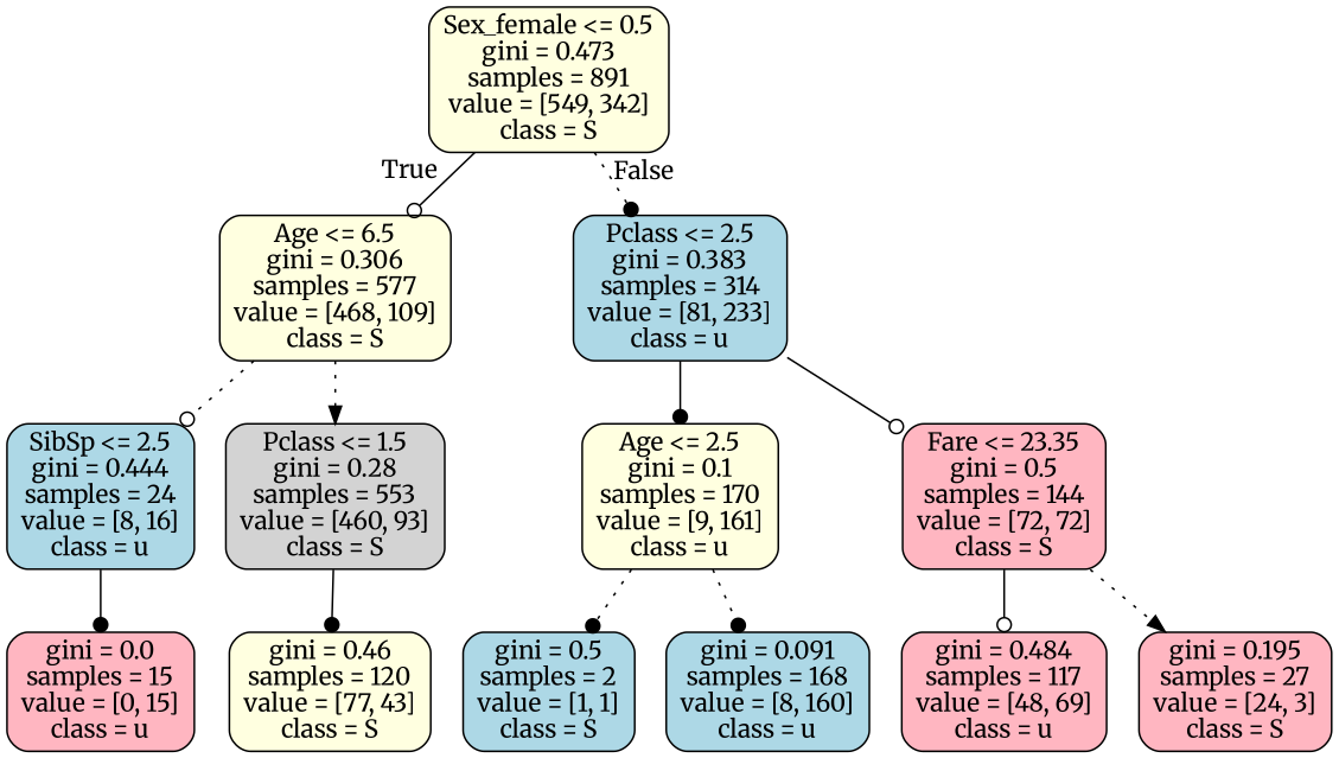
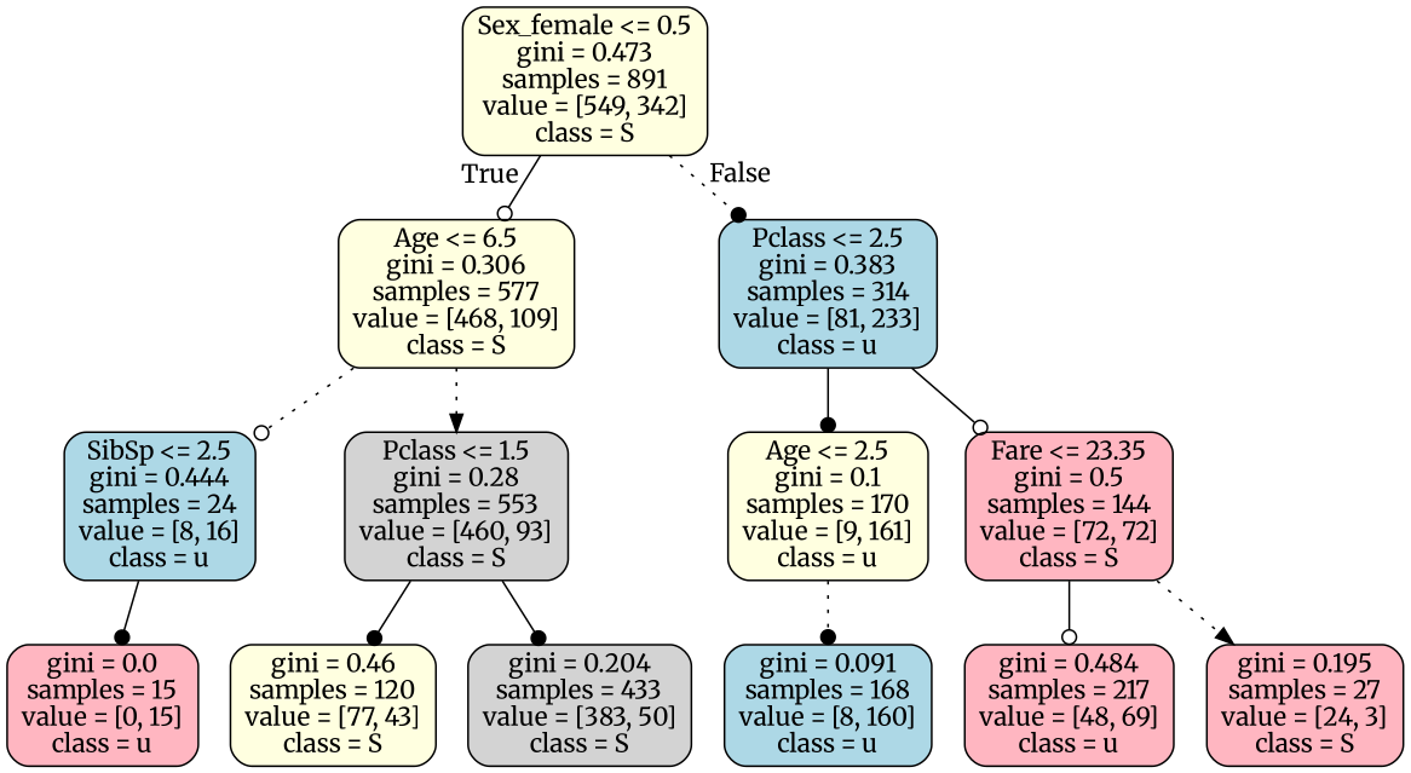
  digraph {
    fontname=Merriweather
    node [color=black fillcolor=lightyellow fontname=Merriweather shape=box style="filled, rounded"]
    edge [arrowhead=dot fontname=Merriweather style=solid]
    n1 [label="Sex_female <= 0.5\ngini = 0.473\nsamples = 891\nvalue = [549, 342]\nclass = S"]
    n2 [label="Age <= 6.5\ngini = 0.306\nsamples = 577\nvalue = [468, 109]\nclass = S"]
    n3 [fillcolor=lightblue label="Pclass <= 2.5\ngini = 0.383\nsamples = 314\nvalue = [81, 233]\nclass = u"]
    n4 [fillcolor=lightblue label="SibSp <= 2.5\ngini = 0.444\nsamples = 24\nvalue = [8, 16]\nclass = u"]
    n5 [fillcolor=lightgrey label="Pclass <= 1.5\ngini = 0.28\nsamples = 553\nvalue = [460, 93]\nclass = S"]
    n6 [label="Age <= 2.5\ngini = 0.1\nsamples = 170\nvalue = [9, 161]\nclass = u"]
    n7 [fillcolor=lightpink label="Fare <= 23.35\ngini = 0.5\nsamples = 144\nvalue = [72, 72]\nclass = S"]
    n8 [fillcolor=lightpink label="gini = 0.0\nsamples = 15\nvalue = [0, 15]\nclass = u"]
    n9 [label="gini = 0.46\nsamples = 120\nvalue = [77, 43]\nclass = S"]
-   n11 [fillcolor=lightblue label="gini = 0.5\nsamples = 2\nvalue = [1, 1]\nclass = S"]
+   n10 [fillcolor=lightgrey label="gini = 0.204\nsamples = 433\nvalue = [383, 50]\nclass = S"]
    n12 [fillcolor=lightblue label="gini = 0.091\nsamples = 168\nvalue = [8, 160]\nclass = u"]
-   n13 [fillcolor=lightpink label="gini = 0.484\nsamples = 117\nvalue = [48, 69]\nclass = u"]
+   n13 [fillcolor=lightpink label="gini = 0.484\nsamples = 217\nvalue = [48, 69]\nclass = u"]
    n14 [fillcolor=lightpink label="gini = 0.195\nsamples = 27\nvalue = [24, 3]\nclass = S"]
    n1 -> n2 [arrowhead=odot headlabel=True labelangle=45 labeldistance=2.5]
    n1 -> n3 [headlabel=False labelangle=-45 labeldistance=2.5 style=dotted]
    n2 -> n4 [arrowhead=odot style=dotted]
    n2 -> n5 [arrowhead=normal style=dotted]
    n3 -> n6
    n3 -> n7 [arrowhead=odot]
    n4 -> n8
    n5 -> n9
-   n6 -> n11 [style=dotted]
+   n5 -> n10
    n6 -> n12 [style=dotted]
    n7 -> n13 [arrowhead=odot]
    n7 -> n14 [arrowhead=normal style=dotted]
  }
